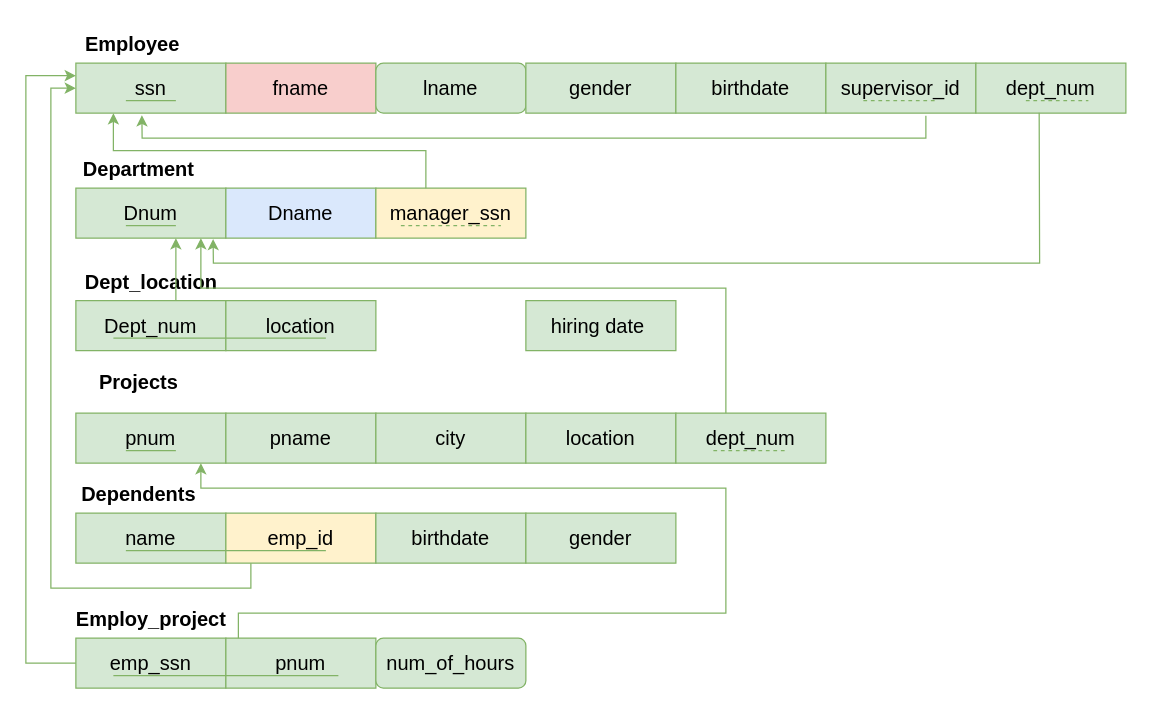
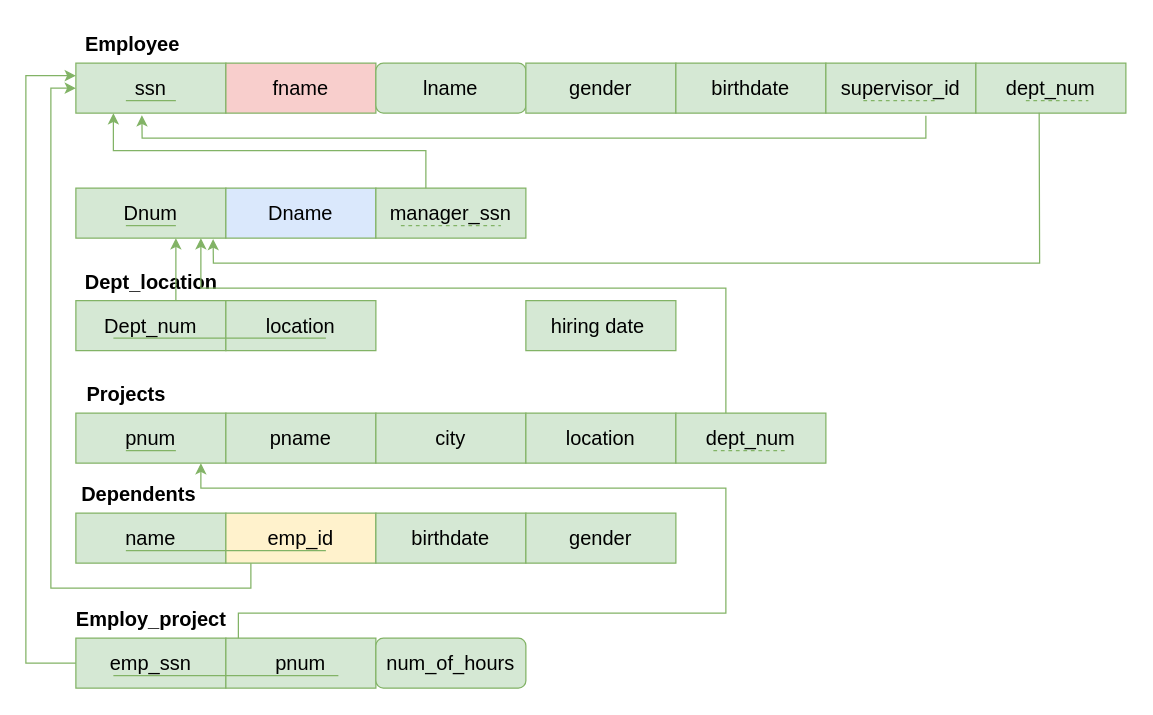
  <mxCell id="0" />
  <mxCell id="1" parent="0" />
  <mxCell id="2" value="ssn" style="rounded=0;whiteSpace=wrap;html=1;fillColor=#d5e8d4;strokeColor=#82b366;fontSize=16;" parent="1" vertex="1"><mxGeometry x="60" y="50" width="120" height="40" as="geometry" /></mxCell>
  <mxCell id="3" value="fname" style="rounded=0;whiteSpace=wrap;html=1;fillColor=#f8cecc;strokeColor=#82b366;fontSize=16;" parent="1" vertex="1"><mxGeometry x="180" y="50" width="120" height="40" as="geometry" /></mxCell>
  <mxCell id="4" value="lname" style="whiteSpace=wrap;html=1;fillColor=#d5e8d4;strokeColor=#82b366;fontSize=16;rounded=1;" parent="1" vertex="1"><mxGeometry x="300" y="50" width="120" height="40" as="geometry" /></mxCell>
  <mxCell id="5" value="gender" style="rounded=0;whiteSpace=wrap;html=1;fillColor=#d5e8d4;strokeColor=#82b366;fontSize=16;" parent="1" vertex="1"><mxGeometry x="420" y="50" width="120" height="40" as="geometry" /></mxCell>
  <mxCell id="6" value="birthdate" style="rounded=0;whiteSpace=wrap;html=1;fillColor=#d5e8d4;strokeColor=#82b366;fontSize=16;" parent="1" vertex="1"><mxGeometry x="540" y="50" width="120" height="40" as="geometry" /></mxCell>
  <mxCell id="7" value="Employee" style="text;html=1;align=center;verticalAlign=middle;resizable=0;points=[];autosize=1;fontSize=16;fontStyle=1" parent="1" vertex="1"><mxGeometry x="55" y="20" width="100" height="30" as="geometry" /></mxCell>
  <mxCell id="8" value="supervisor_id" style="rounded=0;whiteSpace=wrap;html=1;fillColor=#d5e8d4;strokeColor=#82b366;fontSize=16;" parent="1" vertex="1"><mxGeometry x="660" y="50" width="120" height="40" as="geometry" /></mxCell>
  <mxCell id="9" value="" style="endArrow=classic;html=1;rounded=0;entryX=0.44;entryY=1.041;entryDx=0;entryDy=0;entryPerimeter=0;fillColor=#d5e8d4;strokeColor=#82b366;fontSize=16;" parent="1" target="2" edge="1"><mxGeometry width="50" height="50" relative="1" as="geometry"><mxPoint x="740" y="92" as="sourcePoint" /><mxPoint x="570" y="120" as="targetPoint" /><Array as="points"><mxPoint x="740" y="110" /><mxPoint x="113" y="110" /></Array></mxGeometry></mxCell>
  <mxCell id="10" value="Dnum" style="rounded=0;whiteSpace=wrap;html=1;fillColor=#d5e8d4;strokeColor=#82b366;fontSize=16;" vertex="1" parent="1"><mxGeometry x="60" y="150" width="120" height="40" as="geometry" /></mxCell>
  <mxCell id="11" value="Dname" style="rounded=0;whiteSpace=wrap;html=1;fillColor=#dae8fc;strokeColor=#82b366;fontSize=16;" vertex="1" parent="1"><mxGeometry x="180" y="150" width="120" height="40" as="geometry" /></mxCell>
  <mxCell id="12" value="dept_num" style="rounded=0;whiteSpace=wrap;html=1;fillColor=#d5e8d4;strokeColor=#82b366;fontSize=16;" vertex="1" parent="1"><mxGeometry x="780" y="50" width="120" height="40" as="geometry" /></mxCell>
- <mxCell id="13" value="manager_ssn" style="rounded=0;whiteSpace=wrap;html=1;fillColor=#fff2cc;strokeColor=#82b366;fontSize=16;" vertex="1" parent="1"><mxGeometry x="300" y="150" width="120" height="40" as="geometry" /></mxCell>
- <mxCell id="14" value="Department" style="text;html=1;align=center;verticalAlign=middle;resizable=0;points=[];autosize=1;fontSize=16;fontStyle=1" vertex="1" parent="1"><mxGeometry x="55" y="120" width="110" height="30" as="geometry" /></mxCell>
+ <mxCell id="13" value="manager_ssn" style="rounded=0;whiteSpace=wrap;html=1;fillColor=#d5e8d4;strokeColor=#82b366;fontSize=16;" vertex="1" parent="1"><mxGeometry x="300" y="150" width="120" height="40" as="geometry" /></mxCell>
  <mxCell id="15" value="Dept_num" style="rounded=0;whiteSpace=wrap;html=1;fillColor=#d5e8d4;strokeColor=#82b366;fontSize=16;" vertex="1" parent="1"><mxGeometry x="60" y="240" width="120" height="40" as="geometry" /></mxCell>
  <mxCell id="16" value="location" style="rounded=0;whiteSpace=wrap;html=1;fillColor=#d5e8d4;strokeColor=#82b366;fontSize=16;" vertex="1" parent="1"><mxGeometry x="180" y="240" width="120" height="40" as="geometry" /></mxCell>
  <mxCell id="17" value="Dept_location" style="text;html=1;align=center;verticalAlign=middle;resizable=0;points=[];autosize=1;fontSize=16;fontStyle=1" vertex="1" parent="1"><mxGeometry x="55" y="210" width="130" height="30" as="geometry" /></mxCell>
  <mxCell id="18" value="" style="endArrow=none;html=1;rounded=0;fillColor=#d5e8d4;strokeColor=#82b366;fontSize=16;" edge="1" parent="1"><mxGeometry width="50" height="50" relative="1" as="geometry"><mxPoint x="90" y="270" as="sourcePoint" /><mxPoint x="260" y="270" as="targetPoint" /></mxGeometry></mxCell>
  <mxCell id="19" value="" style="endArrow=classic;html=1;rounded=0;fillColor=#d5e8d4;strokeColor=#82b366;fontSize=16;" edge="1" parent="1"><mxGeometry width="50" height="50" relative="1" as="geometry"><mxPoint x="140" y="240" as="sourcePoint" /><mxPoint x="140" y="190" as="targetPoint" /></mxGeometry></mxCell>
  <mxCell id="20" value="" style="endArrow=none;dashed=1;html=1;rounded=0;fillColor=#d5e8d4;strokeColor=#82b366;fontSize=16;" edge="1" parent="1"><mxGeometry width="50" height="50" relative="1" as="geometry"><mxPoint x="320" y="180" as="sourcePoint" /><mxPoint x="400" y="180" as="targetPoint" /></mxGeometry></mxCell>
  <mxCell id="21" value="" style="endArrow=classic;html=1;rounded=0;entryX=0.25;entryY=1;entryDx=0;entryDy=0;fillColor=#d5e8d4;strokeColor=#82b366;fontSize=16;" edge="1" parent="1" target="2"><mxGeometry width="50" height="50" relative="1" as="geometry"><mxPoint x="340" y="150" as="sourcePoint" /><mxPoint x="390" y="100" as="targetPoint" /><Array as="points"><mxPoint x="340" y="120" /><mxPoint x="90" y="120" /></Array></mxGeometry></mxCell>
  <mxCell id="22" value="" style="endArrow=none;dashed=1;html=1;rounded=0;fillColor=#d5e8d4;strokeColor=#82b366;fontSize=16;" edge="1" parent="1"><mxGeometry width="50" height="50" relative="1" as="geometry"><mxPoint x="820" y="80" as="sourcePoint" /><mxPoint x="870" y="80" as="targetPoint" /></mxGeometry></mxCell>
  <mxCell id="23" value="" style="endArrow=none;dashed=1;html=1;rounded=0;fillColor=#d5e8d4;strokeColor=#82b366;fontSize=16;" edge="1" parent="1"><mxGeometry width="50" height="50" relative="1" as="geometry"><mxPoint x="690" y="80" as="sourcePoint" /><mxPoint x="750" y="80" as="targetPoint" /></mxGeometry></mxCell>
  <mxCell id="24" value="" style="endArrow=classic;html=1;rounded=0;exitX=0.422;exitY=0.994;exitDx=0;exitDy=0;exitPerimeter=0;entryX=0.915;entryY=1.018;entryDx=0;entryDy=0;entryPerimeter=0;fillColor=#d5e8d4;strokeColor=#82b366;fontSize=16;" edge="1" parent="1" source="12" target="10"><mxGeometry width="50" height="50" relative="1" as="geometry"><mxPoint x="660" y="170" as="sourcePoint" /><mxPoint x="710" y="120" as="targetPoint" /><Array as="points"><mxPoint x="831" y="210" /><mxPoint x="170" y="210" /></Array></mxGeometry></mxCell>
  <mxCell id="25" value="pnum" style="rounded=0;whiteSpace=wrap;html=1;fillColor=#d5e8d4;strokeColor=#82b366;fontSize=16;" vertex="1" parent="1"><mxGeometry x="60" y="330" width="120" height="40" as="geometry" /></mxCell>
  <mxCell id="26" value="pname" style="rounded=0;whiteSpace=wrap;html=1;fillColor=#d5e8d4;strokeColor=#82b366;fontSize=16;" vertex="1" parent="1"><mxGeometry x="180" y="330" width="120" height="40" as="geometry" /></mxCell>
  <mxCell id="27" value="city" style="rounded=0;whiteSpace=wrap;html=1;fillColor=#d5e8d4;strokeColor=#82b366;fontSize=16;" vertex="1" parent="1"><mxGeometry x="300" y="330" width="120" height="40" as="geometry" /></mxCell>
- <mxCell id="28" value="Projects" style="text;html=1;align=center;verticalAlign=middle;resizable=0;points=[];autosize=1;fontSize=16;fontStyle=1" vertex="1" parent="1"><mxGeometry x="65" y="290" width="90" height="30" as="geometry" /></mxCell>
+ <mxCell id="28" value="Projects" style="text;html=1;align=center;verticalAlign=middle;resizable=0;points=[];autosize=1;fontSize=16;fontStyle=1" vertex="1" parent="1"><mxGeometry x="55" y="300" width="90" height="30" as="geometry" /></mxCell>
  <mxCell id="29" value="location" style="rounded=0;whiteSpace=wrap;html=1;fillColor=#d5e8d4;strokeColor=#82b366;fontSize=16;" vertex="1" parent="1"><mxGeometry x="420" y="330" width="120" height="40" as="geometry" /></mxCell>
  <mxCell id="30" value="" style="endArrow=none;html=1;rounded=0;fillColor=#d5e8d4;strokeColor=#82b366;fontSize=16;" edge="1" parent="1"><mxGeometry width="50" height="50" relative="1" as="geometry"><mxPoint x="100" y="80" as="sourcePoint" /><mxPoint x="140" y="80" as="targetPoint" /></mxGeometry></mxCell>
  <mxCell id="31" value="" style="endArrow=none;html=1;rounded=0;fillColor=#d5e8d4;strokeColor=#82b366;fontSize=16;" edge="1" parent="1"><mxGeometry width="50" height="50" relative="1" as="geometry"><mxPoint x="100" y="180" as="sourcePoint" /><mxPoint x="140" y="180" as="targetPoint" /></mxGeometry></mxCell>
  <mxCell id="32" value="" style="endArrow=none;html=1;rounded=0;fillColor=#d5e8d4;strokeColor=#82b366;fontSize=16;" edge="1" parent="1"><mxGeometry width="50" height="50" relative="1" as="geometry"><mxPoint x="100" y="360" as="sourcePoint" /><mxPoint x="140" y="360" as="targetPoint" /></mxGeometry></mxCell>
  <mxCell id="33" value="dept_num" style="rounded=0;whiteSpace=wrap;html=1;fillColor=#d5e8d4;strokeColor=#82b366;fontSize=16;" vertex="1" parent="1"><mxGeometry x="540" y="330" width="120" height="40" as="geometry" /></mxCell>
  <mxCell id="34" value="" style="endArrow=none;dashed=1;html=1;rounded=0;fillColor=#d5e8d4;strokeColor=#82b366;fontSize=16;" edge="1" parent="1"><mxGeometry width="50" height="50" relative="1" as="geometry"><mxPoint x="570" y="360" as="sourcePoint" /><mxPoint x="630" y="360" as="targetPoint" /></mxGeometry></mxCell>
  <mxCell id="35" value="" style="endArrow=classic;html=1;rounded=0;fillColor=#d5e8d4;strokeColor=#82b366;fontSize=16;" edge="1" parent="1"><mxGeometry width="50" height="50" relative="1" as="geometry"><mxPoint x="580" y="330" as="sourcePoint" /><mxPoint x="160" y="190" as="targetPoint" /><Array as="points"><mxPoint x="580" y="230" /><mxPoint x="160" y="230" /><mxPoint x="160" y="220" /></Array></mxGeometry></mxCell>
  <mxCell id="36" value="emp_ssn" style="rounded=0;whiteSpace=wrap;html=1;fillColor=#d5e8d4;strokeColor=#82b366;fontSize=16;" vertex="1" parent="1"><mxGeometry x="60" y="510" width="120" height="40" as="geometry" /></mxCell>
  <mxCell id="37" value="pnum" style="rounded=0;whiteSpace=wrap;html=1;fillColor=#d5e8d4;strokeColor=#82b366;fontSize=16;" vertex="1" parent="1"><mxGeometry x="180" y="510" width="120" height="40" as="geometry" /></mxCell>
  <mxCell id="38" value="num_of_hours" style="whiteSpace=wrap;html=1;fillColor=#d5e8d4;strokeColor=#82b366;fontSize=16;rounded=1;" vertex="1" parent="1"><mxGeometry x="300" y="510" width="120" height="40" as="geometry" /></mxCell>
  <mxCell id="39" value="Employ_project" style="text;html=1;align=center;verticalAlign=middle;resizable=0;points=[];autosize=1;fontSize=16;fontStyle=1" vertex="1" parent="1"><mxGeometry x="50" y="480" width="140" height="30" as="geometry" /></mxCell>
  <mxCell id="40" value="name" style="rounded=0;whiteSpace=wrap;html=1;fillColor=#d5e8d4;strokeColor=#82b366;fontSize=16;" vertex="1" parent="1"><mxGeometry x="60" y="410" width="120" height="40" as="geometry" /></mxCell>
  <mxCell id="41" value="emp_id" style="rounded=0;whiteSpace=wrap;html=1;fillColor=#fff2cc;strokeColor=#82b366;fontSize=16;" vertex="1" parent="1"><mxGeometry x="180" y="410" width="120" height="40" as="geometry" /></mxCell>
  <mxCell id="42" value="birthdate" style="rounded=0;whiteSpace=wrap;html=1;fillColor=#d5e8d4;strokeColor=#82b366;fontSize=16;" vertex="1" parent="1"><mxGeometry x="300" y="410" width="120" height="40" as="geometry" /></mxCell>
  <mxCell id="43" value="gender" style="rounded=0;whiteSpace=wrap;html=1;fillColor=#d5e8d4;strokeColor=#82b366;fontSize=16;" vertex="1" parent="1"><mxGeometry x="420" y="410" width="120" height="40" as="geometry" /></mxCell>
  <mxCell id="44" value="Dependents" style="text;html=1;align=center;verticalAlign=middle;resizable=0;points=[];autosize=1;fontSize=16;fontStyle=1" vertex="1" parent="1"><mxGeometry x="50" y="380" width="120" height="30" as="geometry" /></mxCell>
  <mxCell id="45" value="" style="endArrow=none;html=1;rounded=0;fillColor=#d5e8d4;strokeColor=#82b366;fontSize=16;" edge="1" parent="1"><mxGeometry width="50" height="50" relative="1" as="geometry"><mxPoint x="100" y="440" as="sourcePoint" /><mxPoint x="260" y="440" as="targetPoint" /></mxGeometry></mxCell>
  <mxCell id="46" value="" style="endArrow=classic;html=1;rounded=0;entryX=0;entryY=0.5;entryDx=0;entryDy=0;fillColor=#d5e8d4;strokeColor=#82b366;fontSize=16;" edge="1" parent="1" target="2"><mxGeometry width="50" height="50" relative="1" as="geometry"><mxPoint x="200" y="450" as="sourcePoint" /><mxPoint x="250" y="400" as="targetPoint" /><Array as="points"><mxPoint x="200" y="470" /><mxPoint x="40" y="470" /><mxPoint x="40" y="70" /></Array></mxGeometry></mxCell>
  <mxCell id="47" value="" style="endArrow=classic;html=1;rounded=0;entryX=0;entryY=0.25;entryDx=0;entryDy=0;entryPerimeter=0;fillColor=#d5e8d4;strokeColor=#82b366;fontSize=16;" edge="1" parent="1" target="2"><mxGeometry width="50" height="50" relative="1" as="geometry"><mxPoint x="60" y="530" as="sourcePoint" /><mxPoint x="110" y="480" as="targetPoint" /><Array as="points"><mxPoint x="20" y="530" /><mxPoint x="20" y="60" /></Array></mxGeometry></mxCell>
  <mxCell id="48" value="" style="endArrow=classic;html=1;rounded=0;fillColor=#d5e8d4;strokeColor=#82b366;fontSize=16;" edge="1" parent="1"><mxGeometry width="50" height="50" relative="1" as="geometry"><mxPoint x="190" y="510" as="sourcePoint" /><mxPoint x="160" y="370" as="targetPoint" /><Array as="points"><mxPoint x="190" y="490" /><mxPoint x="580" y="490" /><mxPoint x="580" y="390" /><mxPoint x="160" y="390" /></Array></mxGeometry></mxCell>
  <mxCell id="49" value="" style="endArrow=none;html=1;rounded=0;fillColor=#d5e8d4;strokeColor=#82b366;fontSize=16;" edge="1" parent="1"><mxGeometry width="50" height="50" relative="1" as="geometry"><mxPoint x="90" y="540" as="sourcePoint" /><mxPoint x="270" y="540" as="targetPoint" /></mxGeometry></mxCell>
  <mxCell id="50" value="hiring date&amp;nbsp;" style="rounded=0;whiteSpace=wrap;html=1;fillColor=#d5e8d4;strokeColor=#82b366;fontSize=16;" vertex="1" parent="1"><mxGeometry x="420" y="240" width="120" height="40" as="geometry" /></mxCell>
